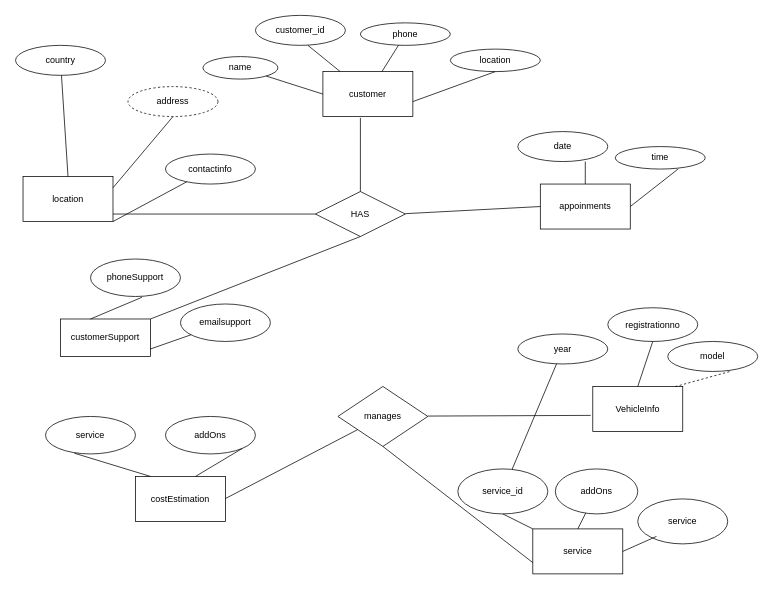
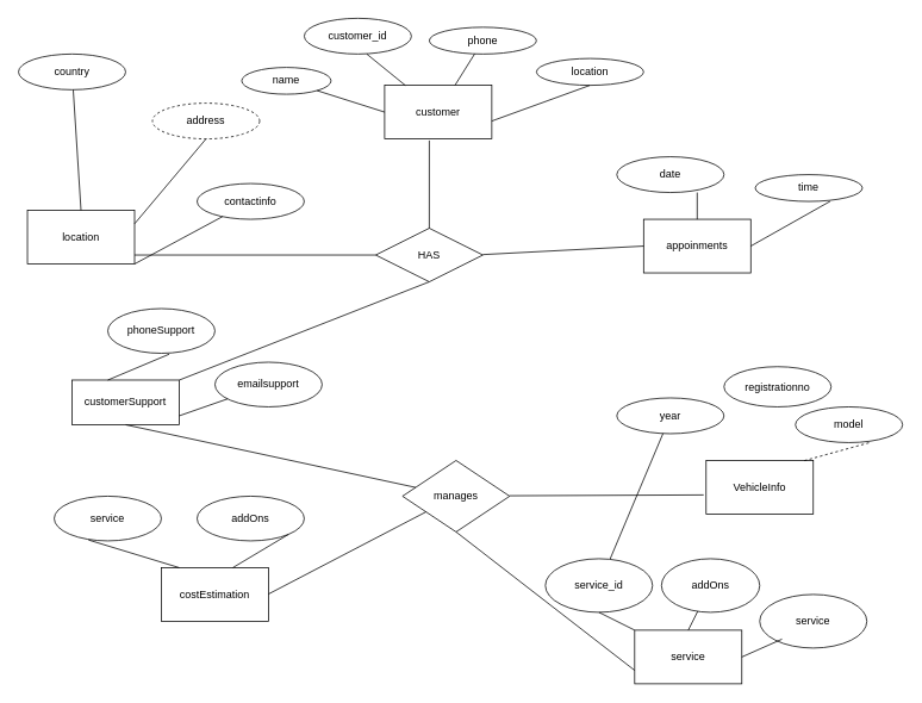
  <mxCell id="0" />
  <mxCell id="1" parent="0" />
  <mxCell id="2" value="customer" style="rounded=0;whiteSpace=wrap;html=1;" vertex="1" parent="1"><mxGeometry x="430" y="95" width="120" height="60" as="geometry" /></mxCell>
  <mxCell id="3" value="name" style="ellipse;whiteSpace=wrap;html=1;" vertex="1" parent="1"><mxGeometry x="270" y="75" width="100" height="30" as="geometry" /></mxCell>
  <mxCell id="4" value="customer_id" style="ellipse;whiteSpace=wrap;html=1;" vertex="1" parent="1"><mxGeometry x="340" y="20" width="120" height="40" as="geometry" /></mxCell>
  <mxCell id="5" value="phone" style="ellipse;whiteSpace=wrap;html=1;" vertex="1" parent="1"><mxGeometry x="480" y="30" width="120" height="30" as="geometry" /></mxCell>
  <mxCell id="6" value="location" style="ellipse;whiteSpace=wrap;html=1;" vertex="1" parent="1"><mxGeometry x="600" y="65" width="120" height="30" as="geometry" /></mxCell>
  <mxCell id="7" value="location" style="rounded=0;whiteSpace=wrap;html=1;" vertex="1" parent="1"><mxGeometry x="30" y="235" width="120" height="60" as="geometry" /></mxCell>
  <mxCell id="8" value="country" style="ellipse;whiteSpace=wrap;html=1;" vertex="1" parent="1"><mxGeometry x="20" y="60" width="120" height="40" as="geometry" /></mxCell>
  <mxCell id="9" value="address" style="ellipse;whiteSpace=wrap;html=1;dashed=1;" vertex="1" parent="1"><mxGeometry x="170" y="115" width="120" height="40" as="geometry" /></mxCell>
  <mxCell id="10" value="contactinfo" style="ellipse;whiteSpace=wrap;html=1;" vertex="1" parent="1"><mxGeometry x="220" y="205" width="120" height="40" as="geometry" /></mxCell>
  <mxCell id="11" value="appoinments" style="rounded=0;whiteSpace=wrap;html=1;" vertex="1" parent="1"><mxGeometry x="720" y="245" width="120" height="60" as="geometry" /></mxCell>
  <mxCell id="12" value="date" style="ellipse;whiteSpace=wrap;html=1;" vertex="1" parent="1"><mxGeometry x="690" y="175" width="120" height="40" as="geometry" /></mxCell>
- <mxCell id="13" value="time" style="ellipse;whiteSpace=wrap;html=1;" vertex="1" parent="1"><mxGeometry x="820" y="195" width="120" height="30" as="geometry" /></mxCell>
+ <mxCell id="13" value="time" style="ellipse;whiteSpace=wrap;html=1;" vertex="1" parent="1"><mxGeometry x="845" y="195" width="120" height="30" as="geometry" /></mxCell>
  <mxCell id="14" value="" style="endArrow=none;html=1;rounded=0;exitX=0.5;exitY=0;exitDx=0;exitDy=0;" edge="1" parent="1" source="7" target="8"><mxGeometry relative="1" as="geometry"><mxPoint x="80" y="245" as="sourcePoint" /><mxPoint x="180" y="245" as="targetPoint" /></mxGeometry></mxCell>
  <mxCell id="15" value="" style="endArrow=none;html=1;rounded=0;entryX=0.5;entryY=1;entryDx=0;entryDy=0;exitX=1;exitY=0.25;exitDx=0;exitDy=0;" edge="1" parent="1" source="7" target="9"><mxGeometry relative="1" as="geometry"><mxPoint x="160" y="265" as="sourcePoint" /><mxPoint x="230" y="275" as="targetPoint" /><Array as="points" /></mxGeometry></mxCell>
  <mxCell id="16" value="" style="endArrow=none;html=1;rounded=0;exitX=1;exitY=1;exitDx=0;exitDy=0;" edge="1" parent="1" source="7" target="10"><mxGeometry relative="1" as="geometry"><mxPoint x="140" y="315" as="sourcePoint" /><mxPoint x="300" y="315" as="targetPoint" /><Array as="points" /></mxGeometry></mxCell>
  <mxCell id="17" value="" style="endArrow=none;html=1;rounded=0;" edge="1" parent="1" source="3"><mxGeometry relative="1" as="geometry"><mxPoint x="270" y="125" as="sourcePoint" /><mxPoint x="430" y="125" as="targetPoint" /></mxGeometry></mxCell>
  <mxCell id="18" value="" style="endArrow=none;html=1;rounded=0;" edge="1" parent="1" target="2"><mxGeometry relative="1" as="geometry"><mxPoint x="410" y="60" as="sourcePoint" /><mxPoint x="570" y="60" as="targetPoint" /></mxGeometry></mxCell>
  <mxCell id="19" value="" style="endArrow=none;html=1;rounded=0;" edge="1" parent="1" source="5" target="2"><mxGeometry relative="1" as="geometry"><mxPoint x="540" y="60" as="sourcePoint" /><mxPoint x="540" y="220" as="targetPoint" /></mxGeometry></mxCell>
  <mxCell id="20" value="" style="endArrow=none;html=1;rounded=0;" edge="1" parent="1"><mxGeometry relative="1" as="geometry"><mxPoint x="550" y="135" as="sourcePoint" /><mxPoint x="660" y="95" as="targetPoint" /></mxGeometry></mxCell>
  <mxCell id="21" value="" style="endArrow=none;html=1;rounded=0;" edge="1" parent="1" target="11"><mxGeometry relative="1" as="geometry"><mxPoint x="780" y="215" as="sourcePoint" /><mxPoint x="940" y="215" as="targetPoint" /></mxGeometry></mxCell>
  <mxCell id="22" value="" style="endArrow=none;html=1;rounded=0;entryX=0.7;entryY=0.993;entryDx=0;entryDy=0;entryPerimeter=0;exitX=1;exitY=0.5;exitDx=0;exitDy=0;" edge="1" parent="1" source="11" target="13"><mxGeometry relative="1" as="geometry"><mxPoint x="860" y="265" as="sourcePoint" /><mxPoint x="990" y="285" as="targetPoint" /></mxGeometry></mxCell>
  <mxCell id="23" value="" style="endArrow=none;html=1;rounded=0;exitX=0.417;exitY=1.03;exitDx=0;exitDy=0;exitPerimeter=0;" edge="1" parent="1" source="2"><mxGeometry relative="1" as="geometry"><mxPoint x="390" y="275" as="sourcePoint" /><mxPoint x="480" y="275" as="targetPoint" /></mxGeometry></mxCell>
  <mxCell id="24" value="HAS" style="shape=rhombus;perimeter=rhombusPerimeter;whiteSpace=wrap;html=1;align=center;" vertex="1" parent="1"><mxGeometry x="420" y="255" width="120" height="60" as="geometry" /></mxCell>
  <mxCell id="25" value="" style="endArrow=none;html=1;rounded=0;entryX=0;entryY=0.5;entryDx=0;entryDy=0;" edge="1" parent="1" target="11"><mxGeometry relative="1" as="geometry"><mxPoint x="540" y="284.5" as="sourcePoint" /><mxPoint x="700" y="284.5" as="targetPoint" /></mxGeometry></mxCell>
  <mxCell id="26" value="" style="endArrow=none;html=1;rounded=0;entryX=0;entryY=0.5;entryDx=0;entryDy=0;" edge="1" parent="1" target="24"><mxGeometry relative="1" as="geometry"><mxPoint x="150" y="285" as="sourcePoint" /><mxPoint x="300" y="284.5" as="targetPoint" /></mxGeometry></mxCell>
  <mxCell id="27" value="customerSupport" style="rounded=0;whiteSpace=wrap;html=1;" vertex="1" parent="1"><mxGeometry x="80" y="425" width="120" height="50" as="geometry" /></mxCell>
  <mxCell id="28" value="phoneSupport" style="ellipse;whiteSpace=wrap;html=1;" vertex="1" parent="1"><mxGeometry x="120" y="345" width="120" height="50" as="geometry" /></mxCell>
  <mxCell id="29" value="emailsupport" style="ellipse;whiteSpace=wrap;html=1;" vertex="1" parent="1"><mxGeometry x="240" y="405" width="120" height="50" as="geometry" /></mxCell>
  <mxCell id="30" value="" style="endArrow=none;html=1;rounded=0;entryX=0.573;entryY=1.02;entryDx=0;entryDy=0;entryPerimeter=0;" edge="1" parent="1" target="28"><mxGeometry relative="1" as="geometry"><mxPoint x="120" y="425" as="sourcePoint" /><mxPoint x="280" y="425" as="targetPoint" /></mxGeometry></mxCell>
  <mxCell id="31" value="" style="endArrow=none;html=1;rounded=0;" edge="1" parent="1" target="29"><mxGeometry relative="1" as="geometry"><mxPoint x="200" y="465" as="sourcePoint" /><mxPoint x="360" y="465" as="targetPoint" /></mxGeometry></mxCell>
  <mxCell id="32" value="" style="endArrow=none;html=1;rounded=0;exitX=1;exitY=0;exitDx=0;exitDy=0;" edge="1" parent="1" source="27"><mxGeometry relative="1" as="geometry"><mxPoint x="210" y="425" as="sourcePoint" /><mxPoint x="480" y="315" as="targetPoint" /></mxGeometry></mxCell>
  <mxCell id="33" value="manages" style="rhombus;whiteSpace=wrap;html=1;" vertex="1" parent="1"><mxGeometry x="450" y="515" width="120" height="80" as="geometry" /></mxCell>
+ <mxCell id="34" value="" style="endArrow=none;html=1;rounded=0;exitX=0.5;exitY=1;exitDx=0;exitDy=0;" edge="1" parent="1" source="27" target="33"><mxGeometry relative="1" as="geometry"><mxPoint x="150" y="495" as="sourcePoint" /><mxPoint x="310" y="495" as="targetPoint" /></mxGeometry></mxCell>
  <mxCell id="35" value="VehicleInfo" style="rounded=0;whiteSpace=wrap;html=1;" vertex="1" parent="1"><mxGeometry x="790" y="515" width="120" height="60" as="geometry" /></mxCell>
  <mxCell id="36" value="year" style="ellipse;whiteSpace=wrap;html=1;" vertex="1" parent="1"><mxGeometry x="690" y="445" width="120" height="40" as="geometry" /></mxCell>
  <mxCell id="37" value="registrationno" style="ellipse;whiteSpace=wrap;html=1;" vertex="1" parent="1"><mxGeometry x="810" y="410" width="120" height="45" as="geometry" /></mxCell>
  <mxCell id="38" style="edgeStyle=orthogonalEdgeStyle;rounded=0;orthogonalLoop=1;jettySize=auto;html=1;exitX=0.5;exitY=1;exitDx=0;exitDy=0;" edge="1" parent="1" source="36" target="36"><mxGeometry relative="1" as="geometry" /></mxCell>
  <mxCell id="39" value="model" style="ellipse;whiteSpace=wrap;html=1;" vertex="1" parent="1"><mxGeometry x="890" y="455" width="120" height="40" as="geometry" /></mxCell>
  <mxCell id="40" value="" style="endArrow=none;html=1;rounded=0;" edge="1" parent="1" source="36" target="45"><mxGeometry relative="1" as="geometry"><mxPoint x="650" y="495" as="sourcePoint" /><mxPoint x="810" y="495" as="targetPoint" /></mxGeometry></mxCell>
- <mxCell id="41" value="" style="endArrow=none;html=1;rounded=0;entryX=0.5;entryY=1;entryDx=0;entryDy=0;exitX=0.5;exitY=0;exitDx=0;exitDy=0;" edge="1" parent="1" source="35" target="37"><mxGeometry relative="1" as="geometry"><mxPoint x="850" y="505" as="sourcePoint" /><mxPoint x="900" y="454" as="targetPoint" /></mxGeometry></mxCell>
  <mxCell id="42" value="" style="endArrow=none;html=1;rounded=0;entryX=0.71;entryY=0.985;entryDx=0;entryDy=0;entryPerimeter=0;exitX=0.917;exitY=0.003;exitDx=0;exitDy=0;exitPerimeter=0;dashed=1;" edge="1" parent="1" source="35" target="39"><mxGeometry relative="1" as="geometry"><mxPoint x="820" y="505" as="sourcePoint" /><mxPoint x="980" y="505" as="targetPoint" /></mxGeometry></mxCell>
  <mxCell id="43" value="" style="endArrow=none;html=1;rounded=0;entryX=-0.023;entryY=0.643;entryDx=0;entryDy=0;entryPerimeter=0;" edge="1" parent="1" target="35"><mxGeometry relative="1" as="geometry"><mxPoint x="570" y="554.5" as="sourcePoint" /><mxPoint x="730" y="554.5" as="targetPoint" /></mxGeometry></mxCell>
  <mxCell id="44" value="service&lt;br&gt;" style="rounded=0;whiteSpace=wrap;html=1;" vertex="1" parent="1"><mxGeometry x="710" y="705" width="120" height="60" as="geometry" /></mxCell>
  <mxCell id="45" value="service_id" style="ellipse;whiteSpace=wrap;html=1;" vertex="1" parent="1"><mxGeometry x="610" y="625" width="120" height="60" as="geometry" /></mxCell>
  <mxCell id="46" value="addOns" style="ellipse;whiteSpace=wrap;html=1;" vertex="1" parent="1"><mxGeometry x="740" y="625" width="110" height="60" as="geometry" /></mxCell>
  <mxCell id="47" value="service" style="ellipse;whiteSpace=wrap;html=1;" vertex="1" parent="1"><mxGeometry x="850" y="665" width="120" height="60" as="geometry" /></mxCell>
  <mxCell id="48" value="" style="endArrow=none;html=1;rounded=0;exitX=0.5;exitY=1;exitDx=0;exitDy=0;" edge="1" parent="1" source="45" target="44"><mxGeometry relative="1" as="geometry"><mxPoint x="580" y="694.5" as="sourcePoint" /><mxPoint x="740" y="694.5" as="targetPoint" /></mxGeometry></mxCell>
  <mxCell id="49" value="" style="endArrow=none;html=1;rounded=0;" edge="1" parent="1" target="46"><mxGeometry relative="1" as="geometry"><mxPoint x="770" y="705" as="sourcePoint" /><mxPoint x="930" y="705" as="targetPoint" /></mxGeometry></mxCell>
  <mxCell id="50" value="" style="endArrow=none;html=1;rounded=0;exitX=1;exitY=0.5;exitDx=0;exitDy=0;" edge="1" parent="1" source="44"><mxGeometry relative="1" as="geometry"><mxPoint x="715" y="715" as="sourcePoint" /><mxPoint x="875" y="715" as="targetPoint" /></mxGeometry></mxCell>
  <mxCell id="51" value="" style="endArrow=none;html=1;rounded=0;exitX=0.5;exitY=1;exitDx=0;exitDy=0;entryX=0;entryY=0.75;entryDx=0;entryDy=0;" edge="1" parent="1" source="33" target="44"><mxGeometry relative="1" as="geometry"><mxPoint x="510" y="605" as="sourcePoint" /><mxPoint x="600" y="715" as="targetPoint" /></mxGeometry></mxCell>
  <mxCell id="52" value="costEstimation" style="rounded=0;whiteSpace=wrap;html=1;" vertex="1" parent="1"><mxGeometry x="180" y="635" width="120" height="60" as="geometry" /></mxCell>
  <mxCell id="53" value="service" style="ellipse;whiteSpace=wrap;html=1;" vertex="1" parent="1"><mxGeometry x="60" y="555" width="120" height="50" as="geometry" /></mxCell>
  <mxCell id="54" value="addOns" style="ellipse;whiteSpace=wrap;html=1;" vertex="1" parent="1"><mxGeometry x="220" y="555" width="120" height="50" as="geometry" /></mxCell>
  <mxCell id="55" value="" style="endArrow=none;html=1;rounded=0;exitX=0.32;exitY=0.98;exitDx=0;exitDy=0;exitPerimeter=0;" edge="1" parent="1" source="53"><mxGeometry relative="1" as="geometry"><mxPoint x="40" y="635" as="sourcePoint" /><mxPoint x="200" y="635" as="targetPoint" /></mxGeometry></mxCell>
  <mxCell id="56" value="" style="endArrow=none;html=1;rounded=0;entryX=1;entryY=1;entryDx=0;entryDy=0;" edge="1" parent="1" target="54"><mxGeometry relative="1" as="geometry"><mxPoint x="260" y="635" as="sourcePoint" /><mxPoint x="420" y="635" as="targetPoint" /></mxGeometry></mxCell>
  <mxCell id="57" value="" style="endArrow=none;html=1;rounded=0;" edge="1" parent="1" target="33"><mxGeometry relative="1" as="geometry"><mxPoint x="300" y="664.5" as="sourcePoint" /><mxPoint x="460" y="664.5" as="targetPoint" /></mxGeometry></mxCell>
